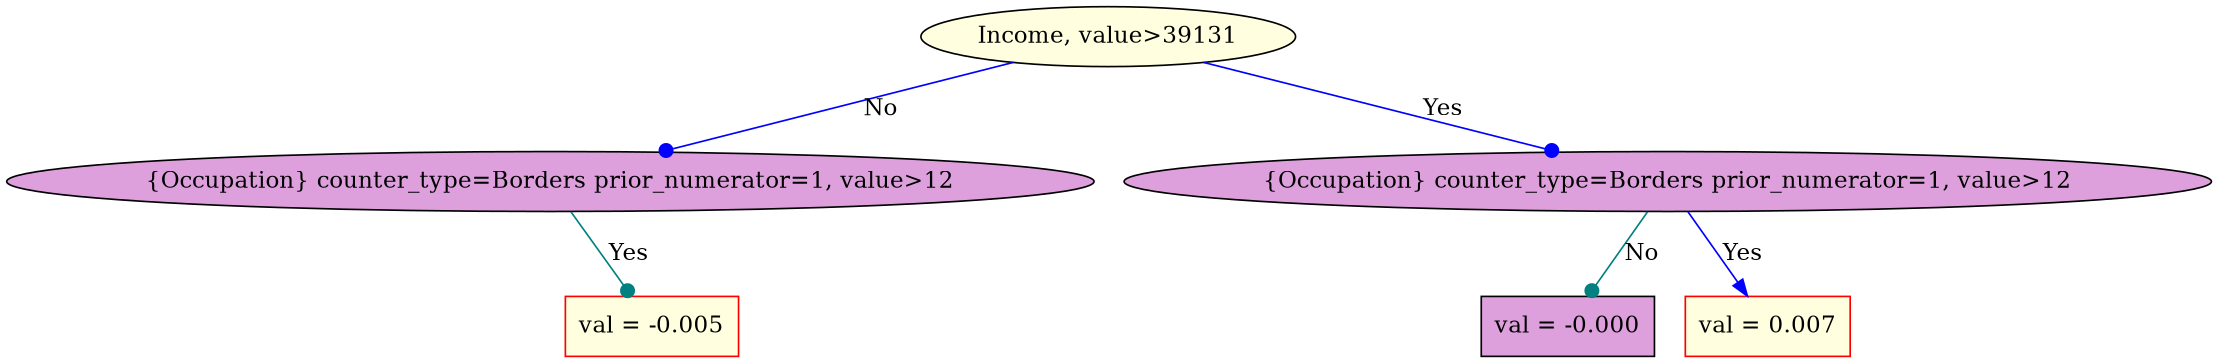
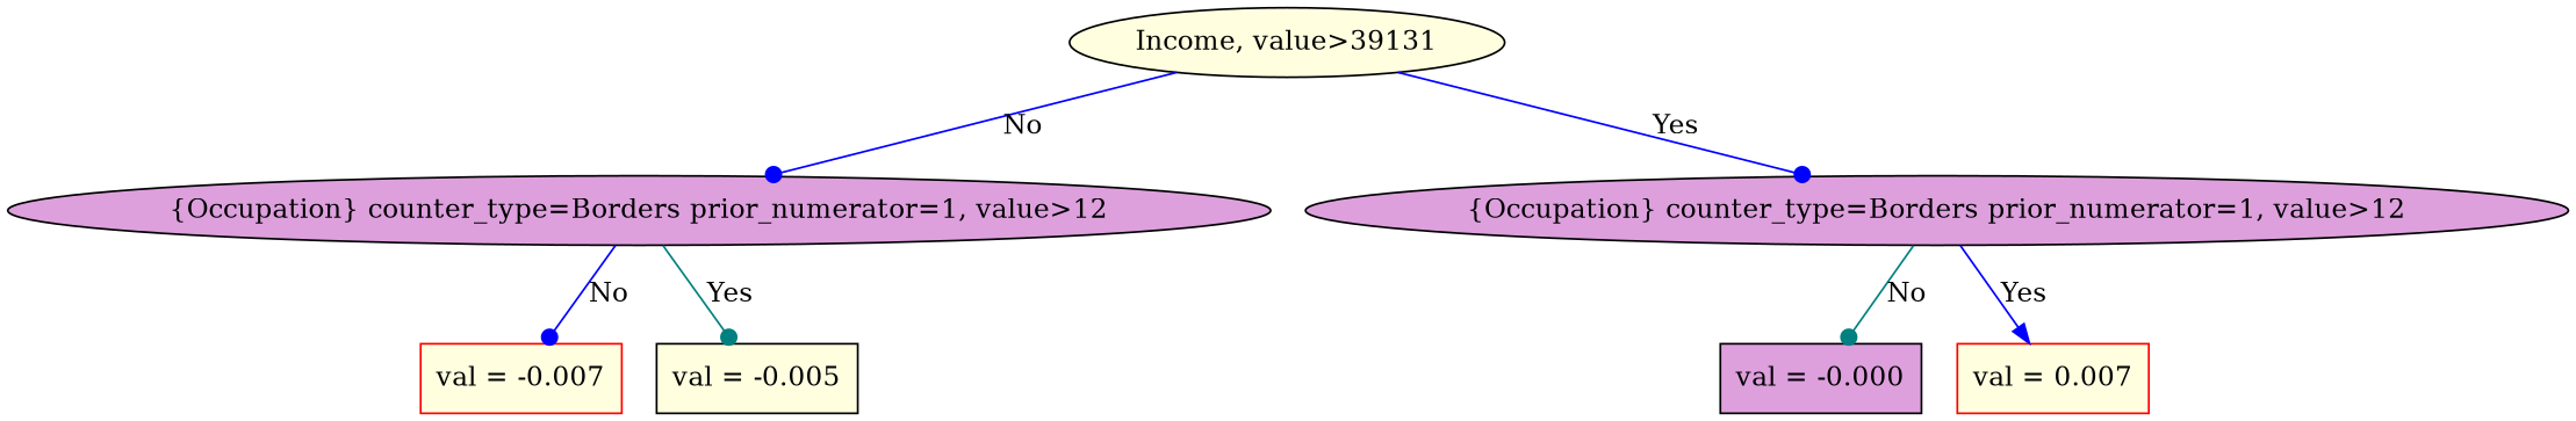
  digraph {
    node [color=black fillcolor=lightyellow shape=rect style=filled]
    edge [arrowhead=dot color=blue]
    n1 [label="Income, value>39131" shape=ellipse]
    n2 [fillcolor=plum label="{Occupation} counter_type=Borders prior_numerator=1, value>12" shape=ellipse]
    n3 [fillcolor=plum label="{Occupation} counter_type=Borders prior_numerator=1, value>12" shape=ellipse]
-   n5 [color=red label="val = -0.005\n"]
+   n4 [color=red label="val = -0.007\n"]
+   n5 [label="val = -0.005\n"]
    n6 [fillcolor=plum label="val = -0.000\n"]
    n7 [color=red label="val = 0.007\n"]
    n1 -> n2 [label=No]
    n1 -> n3 [label=Yes]
+   n2 -> n4 [label=No]
    n2 -> n5 [color=teal label=Yes]
    n3 -> n6 [color=teal label=No]
    n3 -> n7 [arrowhead=normal label=Yes]
  }
